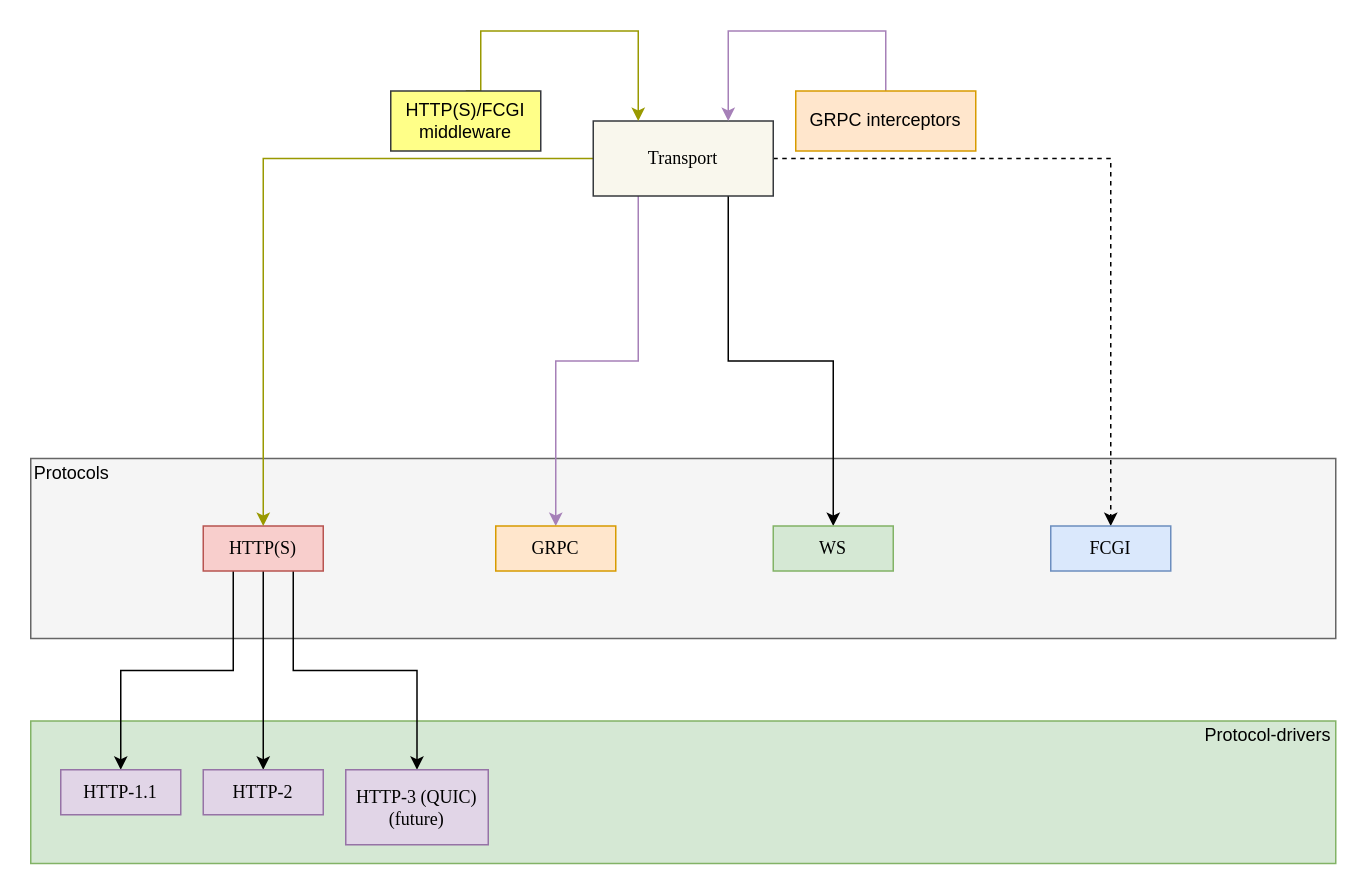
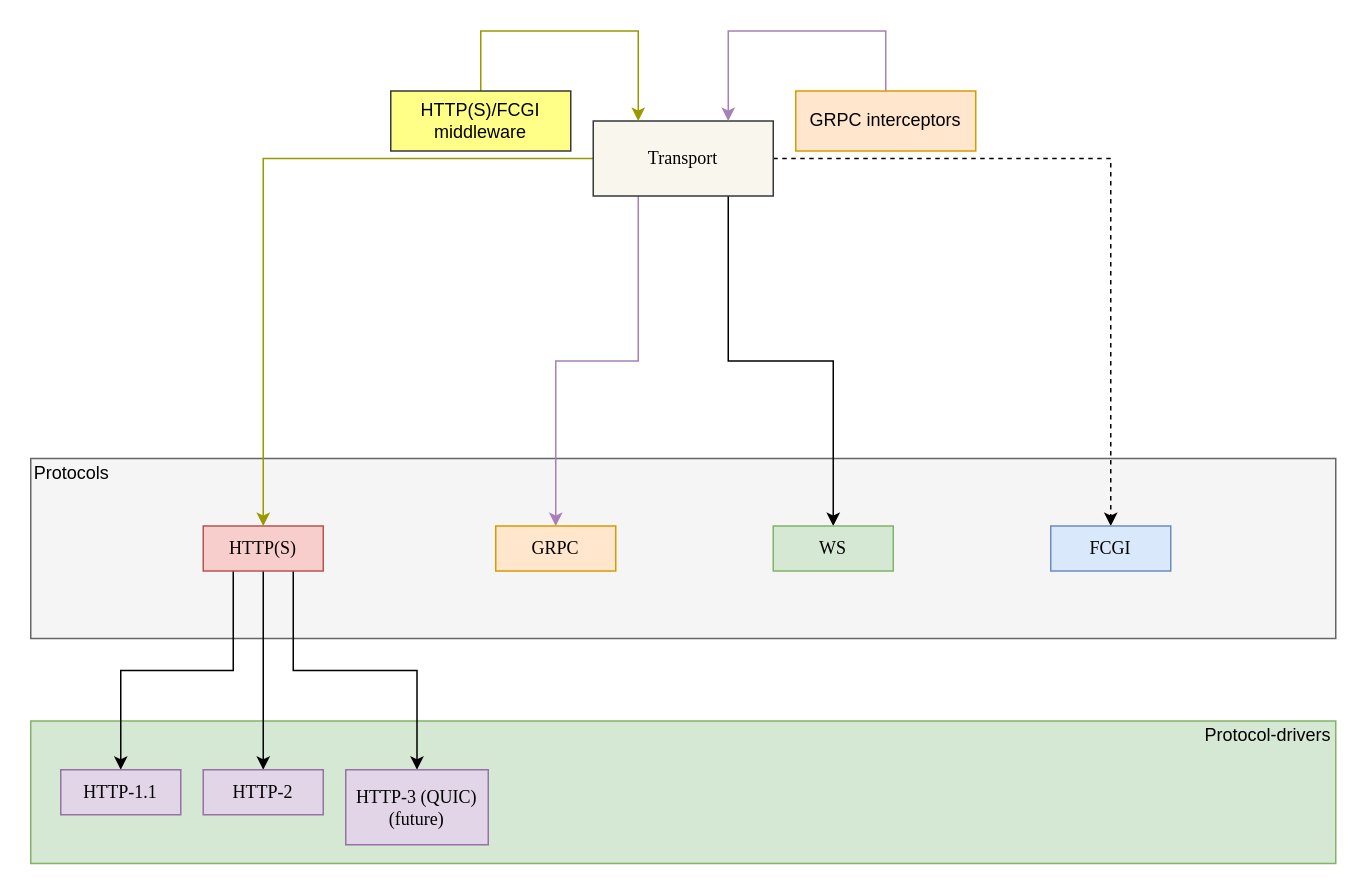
  <mxCell id="0" />
  <mxCell id="1" parent="0" />
  <mxCell id="2" value="" style="rounded=0;whiteSpace=wrap;html=1;fillColor=#d5e8d4;strokeColor=#82b366;" vertex="1" parent="1"><mxGeometry x="20" y="480" width="870" height="95" as="geometry" /></mxCell>
  <mxCell id="3" value="" style="rounded=0;whiteSpace=wrap;html=1;fontFamily=Iosevka Fixed;fillColor=#f5f5f5;strokeColor=#666666;fontColor=#333333;" vertex="1" parent="1"><mxGeometry x="20" y="305" width="870" height="120" as="geometry" /></mxCell>
  <mxCell id="4" style="edgeStyle=orthogonalEdgeStyle;rounded=0;orthogonalLoop=1;jettySize=auto;html=1;exitX=0.5;exitY=1;exitDx=0;exitDy=0;fontFamily=Iosevka Fixed;entryX=0.5;entryY=0;entryDx=0;entryDy=0;" edge="1" parent="1" source="7" target="10"><mxGeometry relative="1" as="geometry"><mxPoint x="175" y="650" as="targetPoint" /></mxGeometry></mxCell>
  <mxCell id="5" style="edgeStyle=orthogonalEdgeStyle;rounded=0;orthogonalLoop=1;jettySize=auto;html=1;exitX=0.25;exitY=1;exitDx=0;exitDy=0;entryX=0.5;entryY=0;entryDx=0;entryDy=0;fontFamily=Iosevka Fixed;" edge="1" parent="1" source="7" target="8"><mxGeometry relative="1" as="geometry" /></mxCell>
  <mxCell id="6" style="edgeStyle=orthogonalEdgeStyle;rounded=0;orthogonalLoop=1;jettySize=auto;html=1;exitX=0.75;exitY=1;exitDx=0;exitDy=0;fontFamily=Iosevka Fixed;" edge="1" parent="1" source="7" target="9"><mxGeometry relative="1" as="geometry" /></mxCell>
  <mxCell id="7" value="HTTP(S)" style="rounded=0;whiteSpace=wrap;html=1;fontFamily=Iosevka Fixed;fillColor=#f8cecc;strokeColor=#b85450;" vertex="1" parent="1"><mxGeometry x="135" y="350" width="80" height="30" as="geometry" /></mxCell>
  <mxCell id="8" value="HTTP-1.1" style="rounded=0;whiteSpace=wrap;html=1;fontFamily=Iosevka Fixed;fillColor=#e1d5e7;strokeColor=#9673a6;" vertex="1" parent="1"><mxGeometry x="40" y="512.5" width="80" height="30" as="geometry" /></mxCell>
  <mxCell id="9" value="HTTP-3 (QUIC) (future)" style="rounded=0;whiteSpace=wrap;html=1;fontFamily=Iosevka Fixed;fillColor=#e1d5e7;strokeColor=#9673a6;" vertex="1" parent="1"><mxGeometry x="230" y="512.5" width="95" height="50" as="geometry" /></mxCell>
  <mxCell id="10" value="HTTP-2" style="rounded=0;whiteSpace=wrap;html=1;fontFamily=Iosevka Fixed;fillColor=#e1d5e7;strokeColor=#9673a6;" vertex="1" parent="1"><mxGeometry x="135" y="512.5" width="80" height="30" as="geometry" /></mxCell>
  <mxCell id="11" style="edgeStyle=orthogonalEdgeStyle;rounded=0;orthogonalLoop=1;jettySize=auto;html=1;entryX=0.5;entryY=0;entryDx=0;entryDy=0;strokeColor=#999900;" edge="1" parent="1" source="15" target="7"><mxGeometry relative="1" as="geometry" /></mxCell>
  <mxCell id="12" style="edgeStyle=orthogonalEdgeStyle;rounded=0;orthogonalLoop=1;jettySize=auto;html=1;exitX=0.25;exitY=1;exitDx=0;exitDy=0;strokeColor=#A680B8;" edge="1" parent="1" source="15" target="16"><mxGeometry relative="1" as="geometry" /></mxCell>
  <mxCell id="13" style="edgeStyle=orthogonalEdgeStyle;rounded=0;orthogonalLoop=1;jettySize=auto;html=1;exitX=0.75;exitY=1;exitDx=0;exitDy=0;entryX=0.5;entryY=0;entryDx=0;entryDy=0;" edge="1" parent="1" source="15" target="17"><mxGeometry relative="1" as="geometry" /></mxCell>
  <mxCell id="14" style="edgeStyle=orthogonalEdgeStyle;rounded=0;orthogonalLoop=1;jettySize=auto;html=1;exitX=1;exitY=0.5;exitDx=0;exitDy=0;dashed=1;" edge="1" parent="1" source="15" target="18"><mxGeometry relative="1" as="geometry" /></mxCell>
  <mxCell id="15" value="Transport" style="rounded=0;whiteSpace=wrap;html=1;fontFamily=Iosevka Fixed;fillColor=#f9f7ed;strokeColor=#36393d;" vertex="1" parent="1"><mxGeometry x="395" y="80" width="120" height="50" as="geometry" /></mxCell>
  <mxCell id="16" value="GRPC" style="rounded=0;whiteSpace=wrap;html=1;fontFamily=Iosevka Fixed;fillColor=#ffe6cc;strokeColor=#d79b00;" vertex="1" parent="1"><mxGeometry x="330" y="350" width="80" height="30" as="geometry" /></mxCell>
  <mxCell id="17" value="WS" style="rounded=0;whiteSpace=wrap;html=1;fontFamily=Iosevka Fixed;fillColor=#d5e8d4;strokeColor=#82b366;" vertex="1" parent="1"><mxGeometry x="515" y="350" width="80" height="30" as="geometry" /></mxCell>
  <mxCell id="18" value="FCGI" style="rounded=0;whiteSpace=wrap;html=1;fontFamily=Iosevka Fixed;fillColor=#dae8fc;strokeColor=#6c8ebf;" vertex="1" parent="1"><mxGeometry x="700" y="350" width="80" height="30" as="geometry" /></mxCell>
  <mxCell id="19" value="Protocol-drivers" style="text;html=1;strokeColor=none;fillColor=none;align=center;verticalAlign=middle;whiteSpace=wrap;rounded=0;" vertex="1" parent="1"><mxGeometry x="800" y="480" width="90" height="20" as="geometry" /></mxCell>
  <mxCell id="20" style="edgeStyle=orthogonalEdgeStyle;rounded=0;orthogonalLoop=1;jettySize=auto;html=1;exitX=0.5;exitY=0;exitDx=0;exitDy=0;entryX=0.25;entryY=0;entryDx=0;entryDy=0;fillColor=#ffff88;strokeColor=#999900;" edge="1" parent="1" source="21" target="15"><mxGeometry relative="1" as="geometry"><Array as="points"><mxPoint x="320" y="20" /><mxPoint x="425" y="20" /></Array></mxGeometry></mxCell>
- <mxCell id="21" value="HTTP(S)/FCGI middleware" style="rounded=0;whiteSpace=wrap;html=1;fillColor=#ffff88;strokeColor=#36393d;" vertex="1" parent="1"><mxGeometry x="260" y="60" width="100" height="40" as="geometry" /></mxCell>
+ <mxCell id="21" value="HTTP(S)/FCGI middleware" style="rounded=0;whiteSpace=wrap;html=1;fillColor=#ffff88;strokeColor=#36393d;" vertex="1" parent="1"><mxGeometry x="260" y="60" width="120" height="40" as="geometry" /></mxCell>
  <mxCell id="22" style="edgeStyle=orthogonalEdgeStyle;rounded=0;orthogonalLoop=1;jettySize=auto;html=1;exitX=0.5;exitY=0;exitDx=0;exitDy=0;entryX=0.75;entryY=0;entryDx=0;entryDy=0;strokeColor=#A680B8;" edge="1" parent="1" source="23" target="15"><mxGeometry relative="1" as="geometry"><Array as="points"><mxPoint x="590" y="20" /><mxPoint x="485" y="20" /></Array></mxGeometry></mxCell>
  <mxCell id="23" value="GRPC interceptors" style="rounded=0;whiteSpace=wrap;html=1;fillColor=#ffe6cc;strokeColor=#d79b00;" vertex="1" parent="1"><mxGeometry x="530" y="60" width="120" height="40" as="geometry" /></mxCell>
  <mxCell id="24" value="Protocols" style="text;html=1;strokeColor=none;fillColor=none;align=center;verticalAlign=middle;whiteSpace=wrap;rounded=0;" vertex="1" parent="1"><mxGeometry x="20" y="305" width="55" height="20" as="geometry" /></mxCell>
